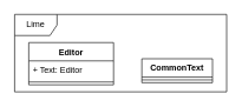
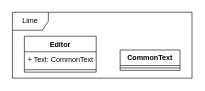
  <mxCell id="0" />
  <mxCell id="1" parent="0" />
  <mxCell id="2" value="&lt;div&gt;Lime&lt;/div&gt;" style="shape=umlFrame;whiteSpace=wrap;html=1;" vertex="1" parent="1"><mxGeometry x="20" y="20" width="300" height="110" as="geometry" /></mxCell>
  <mxCell id="3" value="Editor" style="swimlane;fontStyle=1;align=center;verticalAlign=top;childLayout=stackLayout;horizontal=1;startSize=26;horizontalStack=0;resizeParent=1;resizeParentMax=0;resizeLast=0;collapsible=1;marginBottom=0;" vertex="1" parent="1"><mxGeometry x="40" y="60" width="120" height="60" as="geometry" /></mxCell>
- <mxCell id="4" value="+ Text: Editor" style="text;strokeColor=none;fillColor=none;align=left;verticalAlign=top;spacingLeft=4;spacingRight=4;overflow=hidden;rotatable=0;points=[[0,0.5],[1,0.5]];portConstraint=eastwest;" vertex="1" parent="3"><mxGeometry y="26" width="120" height="26" as="geometry" /></mxCell>
+ <mxCell id="4" value="+ Text: CommonText" style="text;strokeColor=none;fillColor=none;align=left;verticalAlign=top;spacingLeft=4;spacingRight=4;overflow=hidden;rotatable=0;points=[[0,0.5],[1,0.5]];portConstraint=eastwest;" vertex="1" parent="3"><mxGeometry y="26" width="120" height="26" as="geometry" /></mxCell>
  <mxCell id="5" value="" style="line;strokeWidth=1;fillColor=none;align=left;verticalAlign=middle;spacingTop=-1;spacingLeft=3;spacingRight=3;rotatable=0;labelPosition=right;points=[];portConstraint=eastwest;" vertex="1" parent="3"><mxGeometry y="52" width="120" height="8" as="geometry" /></mxCell>
  <mxCell id="6" value="CommonText" style="swimlane;fontStyle=1;align=center;verticalAlign=top;childLayout=stackLayout;horizontal=1;startSize=26;horizontalStack=0;resizeParent=1;resizeParentMax=0;resizeLast=0;collapsible=1;marginBottom=0;" vertex="1" parent="1"><mxGeometry x="200" y="83" width="100" height="34" as="geometry" /></mxCell>
  <mxCell id="7" value="" style="line;strokeWidth=1;fillColor=none;align=left;verticalAlign=middle;spacingTop=-1;spacingLeft=3;spacingRight=3;rotatable=0;labelPosition=right;points=[];portConstraint=eastwest;" vertex="1" parent="6"><mxGeometry y="26" width="100" height="8" as="geometry" /></mxCell>
